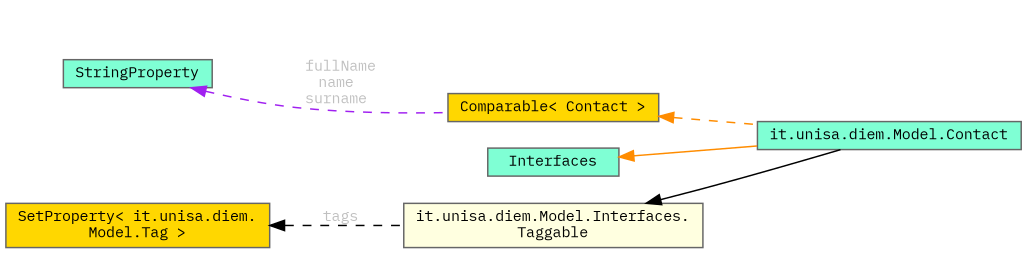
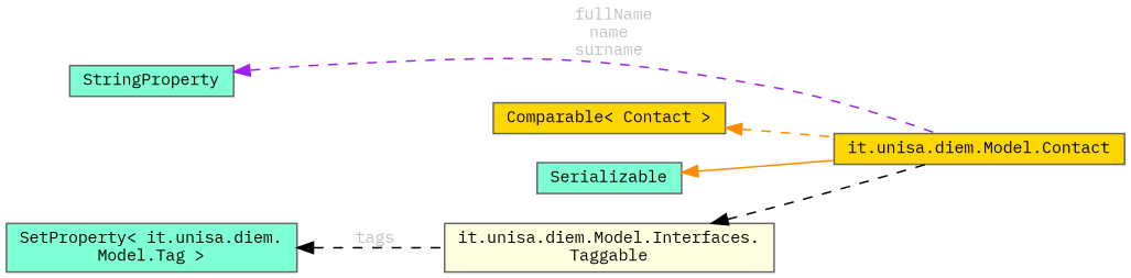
  digraph {
    fontname="IBM Plex Mono"
    rankdir=LR
    node [color=gray40 fillcolor=aquamarine fontname="IBM Plex Mono" fontsize=10 shape=box style=filled]
    edge [color=darkorange dir=back fontname="IBM Plex Mono" fontsize=10 labelfontname=Helvetica labelfontsize=10 style=dashed]
-   n1 [height=0.2 label="it.unisa.diem.Model.Contact" width=0.4]
+   n1 [fillcolor=gold height=0.2 label="it.unisa.diem.Model.Contact" width=0.4]
    n2 [fillcolor=gold height=0.2 label="Comparable\< Contact \>" width=0.4]
-   n3 [height=0.2 label=Interfaces width=0.4]
+   n3 [height=0.2 label=Serializable width=0.4]
    n4 [fillcolor=lightyellow height=0.2 label="it.unisa.diem.Model.Interfaces.\lTaggable" width=0.4]
    n5 [height=0.2 label=StringProperty width=0.4]
-   n6 [fillcolor=gold height=0.2 label="SetProperty\< it.unisa.diem.\lModel.Tag \>" width=0.4]
+   n6 [height=0.2 label="SetProperty\< it.unisa.diem.\lModel.Tag \>" width=0.4]
    n2 -> n1
    n3 -> n1 [style=solid]
-   n4 -> n1 [color=black style=solid]
-   n5 -> n2 [color=purple fontcolor=grey label=" fullName\nname\nsurname"]
+   n4 -> n1 [color=black]
+   n5 -> n1 [color=purple fontcolor=grey label=" fullName\nname\nsurname"]
    n6 -> n4 [color=black fontcolor=grey label=" tags"]
  }
